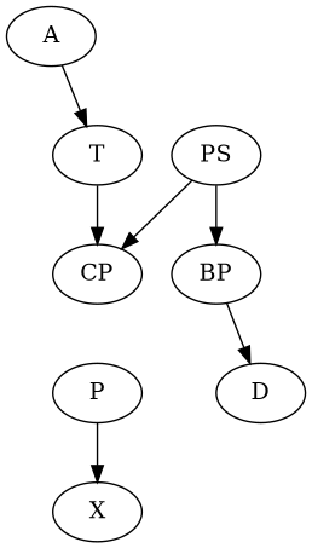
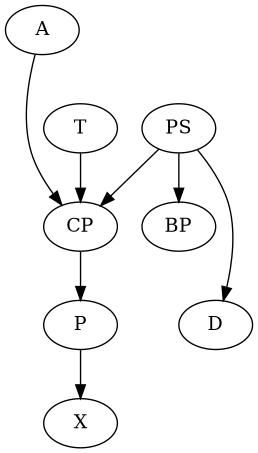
  digraph {
    n1 [label=PS]
    n2 [label=CP]
    n3 [label=BP]
    n4 [label=P]
    n5 [label=D]
    n6 [label=X]
    n7 [label=T]
    n8 [label=A]
    n1 -> n2
    n1 -> n3
-   n3 -> n5
+   n2 -> n4
+   n1 -> n5
    n4 -> n6
    n7 -> n2
-   n8 -> n7
+   n8 -> n2
  }
